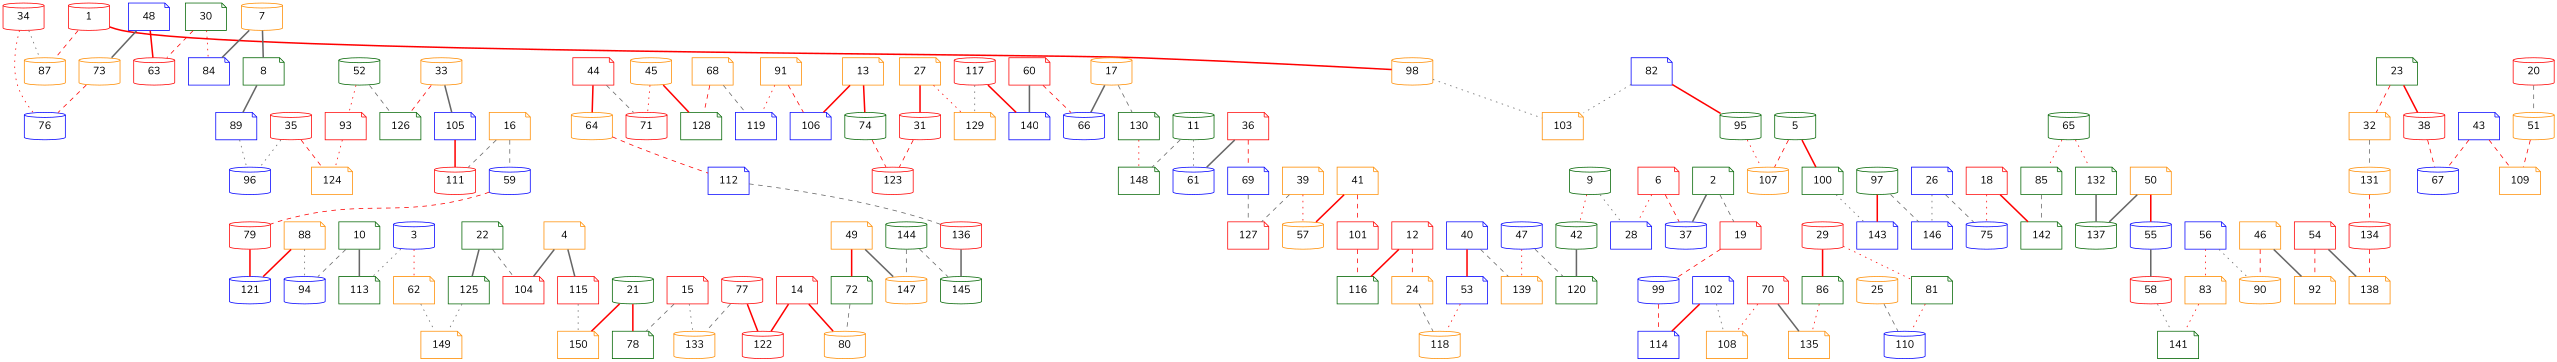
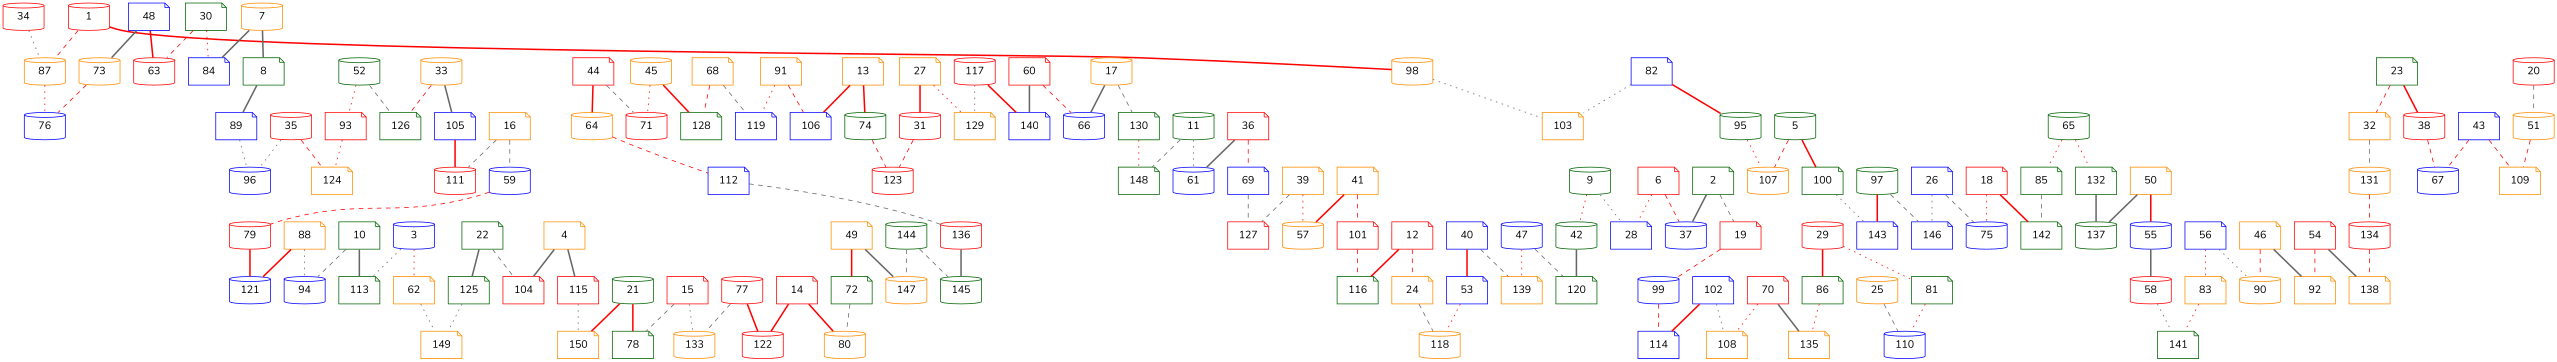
  graph {
    fontname=Nunito
    node [color=darkorange fillcolor=white fontname=Nunito shape=note]
    edge [color=red fontname=Nunito style=dashed]
    1 [color=red shape=cylinder]
    87 [shape=cylinder]
    98 [shape=cylinder]
    103
    2 [color=darkgreen]
    19 [color=red]
    37 [color=blue shape=cylinder]
    99 [color=blue shape=cylinder]
    3 [color=blue shape=cylinder]
    62
    113 [color=darkgreen]
    149
    104 [color=red]
    4
    115 [color=red]
    150
    5 [color=darkgreen shape=cylinder]
    100 [color=darkgreen]
    107 [shape=cylinder]
    143 [color=blue]
    6 [color=red]
    28 [color=blue]
    7 [shape=cylinder]
    8 [color=darkgreen]
    84 [color=blue]
    89 [color=blue]
    96 [color=blue shape=cylinder]
    9 [color=darkgreen shape=cylinder]
    42 [color=darkgreen shape=cylinder]
    120 [color=darkgreen]
    10 [color=darkgreen]
    94 [color=blue shape=cylinder]
    11 [color=darkgreen shape=cylinder]
    61 [color=blue shape=cylinder]
    148 [color=darkgreen]
    12 [color=red]
    24
    116 [color=darkgreen]
    118 [shape=cylinder]
    74 [color=darkgreen shape=cylinder]
    13
    106 [color=blue]
    123 [color=red shape=cylinder]
    14 [color=red]
    80 [shape=cylinder]
    122 [color=red shape=cylinder]
    15 [color=red]
    78 [color=darkgreen]
    133 [shape=cylinder]
    59 [color=blue shape=cylinder]
    16
    111 [color=red shape=cylinder]
    79 [color=red shape=cylinder]
    17 [shape=cylinder]
    66 [color=blue shape=cylinder]
    130 [color=darkgreen]
    18 [color=red]
    75 [color=blue shape=cylinder]
    142 [color=darkgreen]
    114 [color=blue]
    20 [color=red shape=cylinder]
    51 [shape=cylinder]
    25 [shape=cylinder]
    110 [color=blue shape=cylinder]
    109
    21 [color=darkgreen shape=cylinder]
    22 [color=darkgreen]
    125 [color=darkgreen]
    23 [color=darkgreen]
    32
    38 [color=red shape=cylinder]
    131 [shape=cylinder]
    67 [color=blue shape=cylinder]
    26 [color=blue]
    146 [color=blue]
    31 [color=red shape=cylinder]
    27
    129
    29 [color=red shape=cylinder]
    81 [color=darkgreen]
    86 [color=darkgreen]
    135
    30 [color=darkgreen]
    63 [color=red shape=cylinder]
    134 [color=red shape=cylinder]
    33 [shape=cylinder]
    105 [color=blue]
    126 [color=darkgreen]
    34 [color=red shape=cylinder]
    76 [color=blue shape=cylinder]
    35 [color=red shape=cylinder]
    124
    36 [color=red]
    69 [color=blue]
    127 [color=red]
    57 [shape=cylinder]
    39
    40 [color=blue]
    53 [color=blue]
    139
    41
    101 [color=red]
    43 [color=blue]
    44 [color=red]
    64 [shape=cylinder]
    71 [color=red shape=cylinder]
    112 [color=blue]
    45 [shape=cylinder]
    128 [color=darkgreen]
    90 [shape=cylinder]
    46
    92
    47 [color=blue shape=cylinder]
    48 [color=blue]
    73 [shape=cylinder]
    72 [color=darkgreen]
    49
    147 [shape=cylinder]
    55 [color=blue shape=cylinder]
    50
    137 [color=darkgreen shape=cylinder]
    58 [color=red shape=cylinder]
    52 [color=darkgreen shape=cylinder]
    93 [color=red]
    54 [color=red]
    138
    141 [color=darkgreen]
    56 [color=blue]
    83
    121 [color=blue shape=cylinder]
    60 [color=red]
    140 [color=blue]
    136 [color=red shape=cylinder]
    65 [color=darkgreen shape=cylinder]
    85 [color=darkgreen]
    132 [color=darkgreen]
    68
    119 [color=blue]
    70 [color=red]
    108
    77 [color=red shape=cylinder]
    82 [color=blue]
    95 [color=darkgreen shape=cylinder]
    88
    91
    97 [color=darkgreen shape=cylinder]
    102 [color=blue]
    145 [color=darkgreen shape=cylinder]
    117 [color=red shape=cylinder]
    144 [color=darkgreen shape=cylinder]
    1 -- 87
    1 -- 98 [style=bold]
    98 -- 103 [color=gray40 style=dotted]
    2 -- 19 [color=gray40]
    2 -- 37 [color=gray40 style=bold]
    19 -- 99
    99 -- 114
    3 -- 62 [style=dotted]
    3 -- 113 [color=gray40 style=dotted]
    62 -- 149 [color=gray40 style=dotted]
    4 -- 104 [color=gray40 style=bold]
    4 -- 115 [color=gray40 style=bold]
    115 -- 150 [color=gray40 style=dotted]
    5 -- 100 [style=bold]
    5 -- 107
    100 -- 143 [color=gray40 style=dotted]
    6 -- 37
    6 -- 28 [style=dotted]
    7 -- 8 [color=gray40 style=bold]
    7 -- 84 [color=gray40 style=bold]
    8 -- 89 [color=gray40 style=bold]
    89 -- 96 [color=gray40 style=dotted]
    9 -- 28 [color=gray40 style=dotted]
    9 -- 42 [style=dotted]
    42 -- 120 [color=gray40 style=bold]
    10 -- 113 [color=gray40 style=bold]
    10 -- 94 [color=gray40]
    11 -- 61 [color=gray40 style=dotted]
    11 -- 148 [color=gray40]
    12 -- 24
    12 -- 116 [style=bold]
    24 -- 118 [color=gray40]
    74 -- 123
    13 -- 74 [style=bold]
    13 -- 106 [style=bold]
    14 -- 80 [style=bold]
    14 -- 122 [style=bold]
    15 -- 78 [color=gray40]
    15 -- 133 [color=gray40 style=dotted]
    59 -- 79
    16 -- 59 [color=gray40]
    16 -- 111 [color=gray40]
    79 -- 121 [style=bold]
    17 -- 66 [color=gray40 style=bold]
    17 -- 130 [color=gray40]
    130 -- 148 [style=dotted]
    18 -- 75 [style=dotted]
    18 -- 142 [style=bold]
    20 -- 51 [color=gray40]
    51 -- 109
    25 -- 110 [color=gray40]
    21 -- 150 [style=bold]
    21 -- 78 [style=bold]
    22 -- 104 [color=gray40]
    22 -- 125 [color=gray40 style=bold]
    125 -- 149 [color=gray40 style=dotted]
    23 -- 32
    23 -- 38 [style=bold]
    32 -- 131 [color=gray40]
    38 -- 67
    131 -- 134
    26 -- 75 [color=gray40]
    26 -- 146 [color=gray40 style=dotted]
    31 -- 123
    27 -- 31 [style=bold]
    27 -- 129 [style=dotted]
    29 -- 81 [style=dotted]
    29 -- 86 [style=bold]
    81 -- 110 [style=dotted]
    86 -- 135 [style=dotted]
    30 -- 84 [style=dotted]
    30 -- 63
    134 -- 138
    33 -- 105 [color=gray40 style=bold]
    33 -- 126
    105 -- 111 [style=bold]
    34 -- 87 [color=gray40 style=dotted]
-   34 -- 76 [style=dotted]
+   87 -- 76 [style=dotted]
    35 -- 96 [color=gray40 style=dotted]
    35 -- 124
    36 -- 61 [color=gray40 style=bold]
    36 -- 69
    69 -- 127 [color=gray40]
    39 -- 127 [color=gray40]
    39 -- 57 [style=dotted]
    40 -- 53 [style=bold]
    40 -- 139 [color=gray40]
    53 -- 118 [style=dotted]
    41 -- 57 [style=bold]
    41 -- 101
    101 -- 116
    43 -- 109
    43 -- 67
    44 -- 64 [style=bold]
    44 -- 71 [color=gray40]
    64 -- 112
    112 -- 136 [color=gray40]
    45 -- 71 [style=dotted]
    45 -- 128 [style=bold]
    46 -- 90
    46 -- 92 [color=gray40 style=bold]
    47 -- 120 [color=gray40]
    47 -- 139 [style=dotted]
    48 -- 63 [style=bold]
    48 -- 73 [color=gray40 style=bold]
    73 -- 76
    72 -- 80 [color=gray40]
    49 -- 72 [style=bold]
    49 -- 147 [color=gray40 style=bold]
    55 -- 58 [color=gray40 style=bold]
    50 -- 55 [style=bold]
    50 -- 137 [color=gray40 style=bold]
    58 -- 141 [color=gray40 style=dotted]
    52 -- 126 [color=gray40]
    52 -- 93 [style=dotted]
    93 -- 124 [style=dotted]
    54 -- 92
    54 -- 138 [color=gray40 style=bold]
    56 -- 90 [color=gray40 style=dotted]
    56 -- 83 [style=dotted]
    83 -- 141 [style=dotted]
    60 -- 66
    60 -- 140 [color=gray40 style=bold]
    136 -- 145 [color=gray40 style=bold]
    65 -- 85 [style=dotted]
    65 -- 132 [style=dotted]
    85 -- 142 [color=gray40]
    132 -- 137 [color=gray40 style=bold]
    68 -- 128
    68 -- 119 [color=gray40]
    70 -- 135 [color=gray40 style=bold]
    70 -- 108 [style=dotted]
    77 -- 122 [style=bold]
    77 -- 133 [color=gray40]
    82 -- 103 [color=gray40 style=dotted]
    82 -- 95 [style=bold]
    95 -- 107 [style=dotted]
    88 -- 94 [color=gray40 style=dotted]
    88 -- 121 [style=bold]
    91 -- 106
    91 -- 119 [style=dotted]
    97 -- 143 [style=bold]
    97 -- 146 [color=gray40]
    102 -- 114 [style=bold]
    102 -- 108 [color=gray40 style=dotted]
    117 -- 129 [color=gray40 style=dotted]
    117 -- 140 [style=bold]
    144 -- 147 [color=gray40]
    144 -- 145 [color=gray40]
  }
